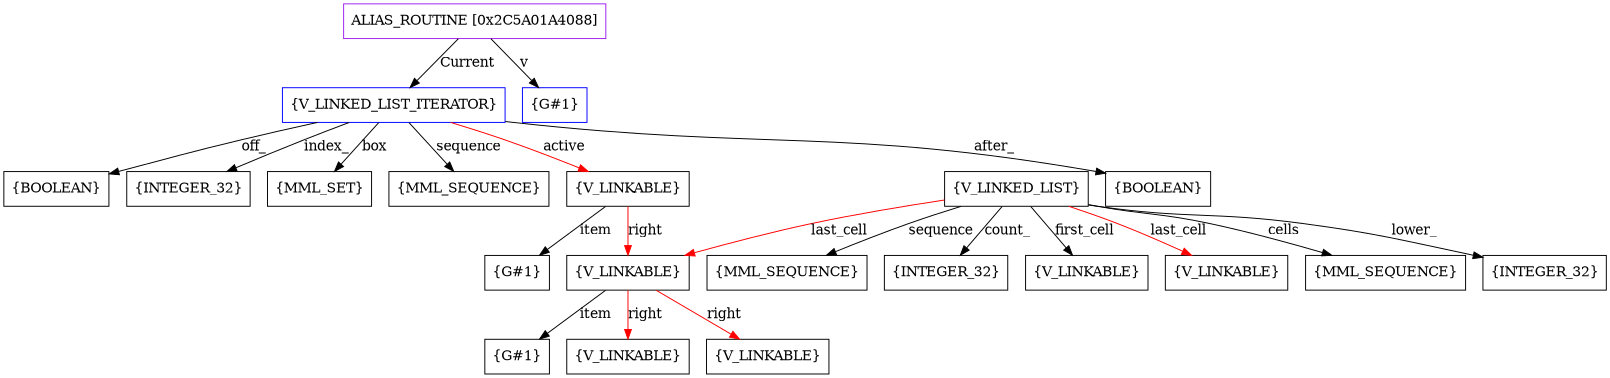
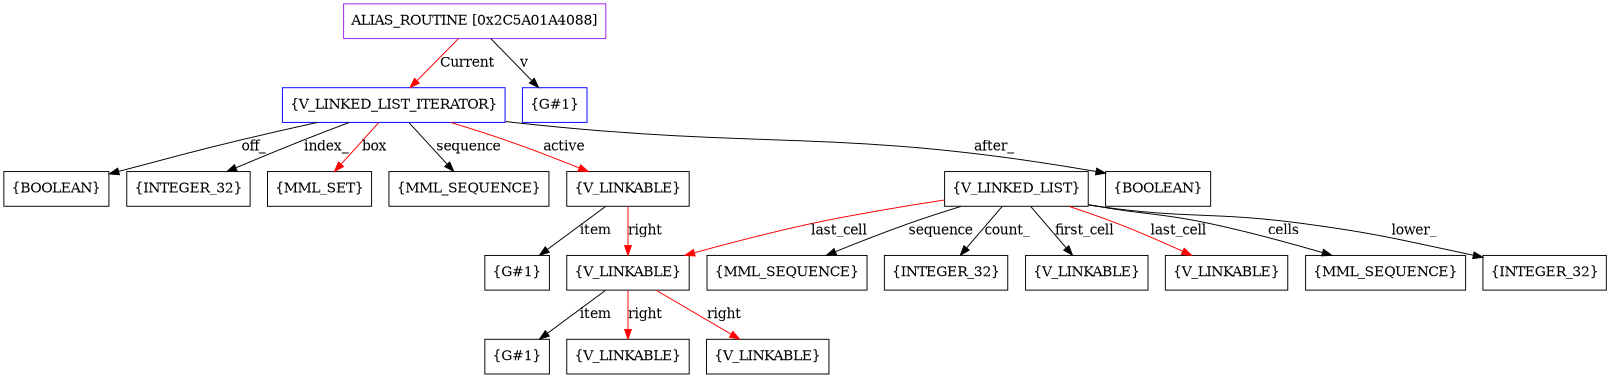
  digraph {
    node [shape=box]
    n1 [color=purple label=<ALIAS_ROUTINE [0x2C5A01A4088]>]
    n2 [color=blue label=<{V_LINKED_LIST_ITERATOR}>]
    n3 [color=blue label=<{G#1}>]
    n4 [label=<{BOOLEAN}>]
    n5 [label=<{INTEGER_32}>]
    n6 [label=<{MML_SET}>]
    n7 [label=<{MML_SEQUENCE}>]
    n8 [label=<{V_LINKABLE}>]
    n9 [label=<{BOOLEAN}>]
    n10 [label=<{V_LINKED_LIST}>]
    n11 [label=<{INTEGER_32}>]
    n12 [label=<{MML_SEQUENCE}>]
    n13 [label=<{INTEGER_32}>]
    n14 [label=<{V_LINKABLE}>]
    n15 [label=<{V_LINKABLE}>]
    n16 [label=<{V_LINKABLE}>]
    n17 [label=<{MML_SEQUENCE}>]
    n18 [label=<{G#1}>]
    n19 [label=<{G#1}>]
    n20 [label=<{V_LINKABLE}>]
    n21 [label=<{V_LINKABLE}>]
-   n1 -> n2 [color=black label=<Current>]
+   n1 -> n2 [color=red label=<Current>]
    n1 -> n3 [label=<v>]
    n2 -> n4 [label=<off_>]
    n2 -> n5 [label=<index_>]
-   n2 -> n6 [label=box]
+   n2 -> n6 [label=box color=red]
    n2 -> n7 [label=<sequence>]
    n2 -> n8 [color=red label=<active>]
    n2 -> n9 [label=<after_>]
    n8 -> n16 [color=red label=<right>]
    n8 -> n18 [label=<item>]
    n10 -> n11 [label=<lower_>]
    n10 -> n12 [label=<sequence>]
    n10 -> n13 [label=<count_>]
    n10 -> n14 [label=<first_cell>]
    n10 -> n15 [color=red label=<last_cell>]
    n10 -> n16 [color=red label=<last_cell>]
    n10 -> n17 [label=<cells>]
    n16 -> n19 [label=<item>]
    n16 -> n20 [color=red label=<right>]
    n16 -> n21 [color=red label=<right>]
  }
